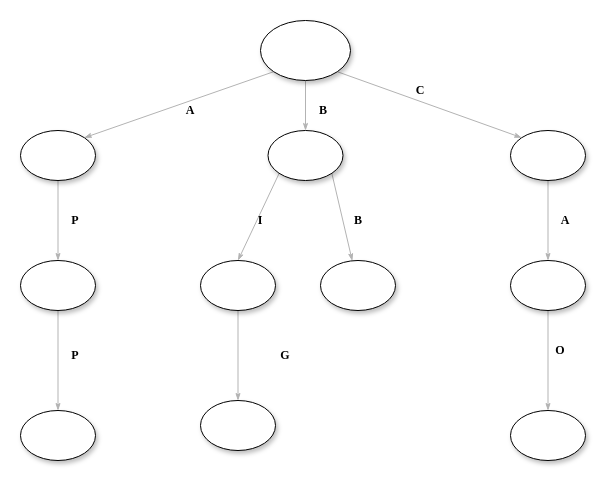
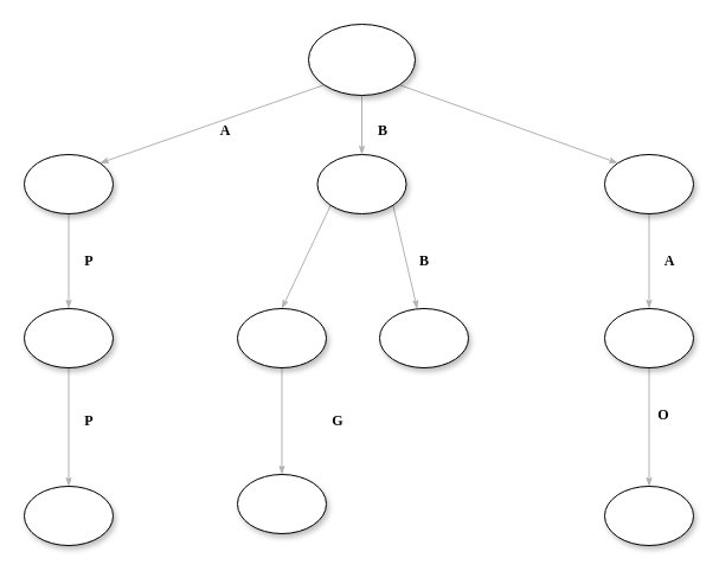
  <mxCell id="0" />
  <mxCell id="1" parent="0" />
  <mxCell id="2" style="edgeStyle=none;orthogonalLoop=1;jettySize=auto;html=1;exitX=0;exitY=1;exitDx=0;exitDy=0;entryX=1;entryY=0;entryDx=0;entryDy=0;labelBackgroundColor=none;startFill=0;startSize=5;endArrow=classicThin;endFill=1;endSize=5;strokeColor=#B3B3B3;strokeWidth=1;fontFamily=Verdana;fontSize=12;" edge="1" parent="1" source="5" target="15"><mxGeometry relative="1" as="geometry" /></mxCell>
  <mxCell id="3" style="edgeStyle=none;orthogonalLoop=1;jettySize=auto;html=1;exitX=1;exitY=1;exitDx=0;exitDy=0;entryX=0;entryY=0;entryDx=0;entryDy=0;labelBackgroundColor=none;startFill=0;startSize=5;endArrow=classicThin;endFill=1;endSize=5;strokeColor=#B3B3B3;strokeWidth=1;fontFamily=Verdana;fontSize=12;" edge="1" parent="1" source="5" target="10"><mxGeometry relative="1" as="geometry" /></mxCell>
  <mxCell id="4" style="edgeStyle=none;orthogonalLoop=1;jettySize=auto;html=1;exitX=0.5;exitY=1;exitDx=0;exitDy=0;labelBackgroundColor=none;startFill=0;startSize=5;endArrow=classicThin;endFill=1;endSize=5;strokeColor=#B3B3B3;strokeWidth=1;fontFamily=Verdana;fontSize=12;" edge="1" parent="1" source="5" target="8"><mxGeometry relative="1" as="geometry" /></mxCell>
  <mxCell id="5" value="" style="ellipse;whiteSpace=wrap;html=1;rounded=0;shadow=1;comic=0;labelBackgroundColor=none;strokeWidth=1;fontFamily=Verdana;fontSize=12;align=center;" parent="1" vertex="1"><mxGeometry x="260" y="20" width="90" height="60" as="geometry" /></mxCell>
  <mxCell id="6" style="edgeStyle=none;orthogonalLoop=1;jettySize=auto;html=1;exitX=0;exitY=1;exitDx=0;exitDy=0;entryX=0.5;entryY=0;entryDx=0;entryDy=0;labelBackgroundColor=none;startFill=0;startSize=5;endArrow=classicThin;endFill=1;endSize=5;strokeColor=#B3B3B3;strokeWidth=1;fontFamily=Verdana;fontSize=12;" edge="1" parent="1" source="8" target="25"><mxGeometry relative="1" as="geometry" /></mxCell>
  <mxCell id="7" style="edgeStyle=none;orthogonalLoop=1;jettySize=auto;html=1;exitX=1;exitY=1;exitDx=0;exitDy=0;labelBackgroundColor=none;startFill=0;startSize=5;endArrow=classicThin;endFill=1;endSize=5;strokeColor=#B3B3B3;strokeWidth=1;fontFamily=Verdana;fontSize=12;" edge="1" parent="1" source="8" target="26"><mxGeometry relative="1" as="geometry" /></mxCell>
  <mxCell id="8" value="" style="ellipse;whiteSpace=wrap;html=1;rounded=0;shadow=1;comic=0;labelBackgroundColor=none;strokeWidth=1;fontFamily=Verdana;fontSize=12;align=center;" parent="1" vertex="1"><mxGeometry x="267.5" y="130" width="75" height="50" as="geometry" /></mxCell>
  <mxCell id="9" value="" style="edgeStyle=none;rounded=1;html=1;labelBackgroundColor=none;startArrow=none;startFill=0;startSize=5;endArrow=classicThin;endFill=1;endSize=5;jettySize=auto;orthogonalLoop=1;strokeColor=#B3B3B3;strokeWidth=1;fontFamily=Verdana;fontSize=12" parent="1" source="10" target="12" edge="1"><mxGeometry relative="1" as="geometry" /></mxCell>
  <mxCell id="10" value="" style="ellipse;whiteSpace=wrap;html=1;rounded=0;shadow=1;comic=0;labelBackgroundColor=none;strokeWidth=1;fontFamily=Verdana;fontSize=12;align=center;" parent="1" vertex="1"><mxGeometry x="510" y="130" width="75" height="50" as="geometry" /></mxCell>
  <mxCell id="11" value="" style="edgeStyle=none;rounded=1;html=1;labelBackgroundColor=none;startArrow=none;startFill=0;startSize=5;endArrow=classicThin;endFill=1;endSize=5;jettySize=auto;orthogonalLoop=1;strokeColor=#B3B3B3;strokeWidth=1;fontFamily=Verdana;fontSize=12" parent="1" source="12" target="13" edge="1"><mxGeometry relative="1" as="geometry" /></mxCell>
  <mxCell id="12" value="" style="ellipse;whiteSpace=wrap;html=1;rounded=0;shadow=1;comic=0;labelBackgroundColor=none;strokeWidth=1;fontFamily=Verdana;fontSize=12;align=center;" parent="1" vertex="1"><mxGeometry x="510" y="260" width="75" height="50" as="geometry" /></mxCell>
  <mxCell id="13" value="" style="ellipse;whiteSpace=wrap;html=1;rounded=0;shadow=1;comic=0;labelBackgroundColor=none;strokeWidth=1;fontFamily=Verdana;fontSize=12;align=center;" parent="1" vertex="1"><mxGeometry x="510" y="410" width="75" height="50" as="geometry" /></mxCell>
  <mxCell id="14" value="" style="edgeStyle=none;rounded=1;html=1;labelBackgroundColor=none;startArrow=none;startFill=0;startSize=5;endArrow=classicThin;endFill=1;endSize=5;jettySize=auto;orthogonalLoop=1;strokeColor=#B3B3B3;strokeWidth=1;fontFamily=Verdana;fontSize=12" parent="1" source="15" target="17" edge="1"><mxGeometry relative="1" as="geometry" /></mxCell>
  <mxCell id="15" value="" style="ellipse;whiteSpace=wrap;html=1;rounded=0;shadow=1;comic=0;labelBackgroundColor=none;strokeWidth=1;fontFamily=Verdana;fontSize=12;align=center;" parent="1" vertex="1"><mxGeometry x="20" y="130" width="75" height="50" as="geometry" /></mxCell>
  <mxCell id="16" style="edgeStyle=none;orthogonalLoop=1;jettySize=auto;html=1;exitX=0.5;exitY=1;exitDx=0;exitDy=0;labelBackgroundColor=none;startFill=0;startSize=5;endArrow=classicThin;endFill=1;endSize=5;strokeColor=#B3B3B3;strokeWidth=1;fontFamily=Verdana;fontSize=12;" edge="1" parent="1" source="17" target="18"><mxGeometry relative="1" as="geometry" /></mxCell>
  <mxCell id="17" value="" style="ellipse;whiteSpace=wrap;html=1;rounded=0;shadow=1;comic=0;labelBackgroundColor=none;strokeWidth=1;fontFamily=Verdana;fontSize=12;align=center;" parent="1" vertex="1"><mxGeometry x="20" y="260" width="75" height="50" as="geometry" /></mxCell>
  <mxCell id="18" value="" style="ellipse;whiteSpace=wrap;html=1;rounded=0;shadow=1;comic=0;labelBackgroundColor=none;strokeWidth=1;fontFamily=Verdana;fontSize=12;align=center;" parent="1" vertex="1"><mxGeometry x="20" y="410" width="75" height="50" as="geometry" /></mxCell>
  <mxCell id="19" value="&lt;b&gt;A&lt;/b&gt;" style="text;html=1;strokeColor=none;fillColor=none;align=center;verticalAlign=middle;whiteSpace=wrap;rounded=0;fontFamily=Verdana;fontSize=12;" vertex="1" parent="1"><mxGeometry x="170" y="100" width="40" height="20" as="geometry" /></mxCell>
  <mxCell id="20" value="&lt;b&gt;B&lt;/b&gt;" style="text;html=1;strokeColor=none;fillColor=none;align=center;verticalAlign=middle;whiteSpace=wrap;rounded=0;fontFamily=Verdana;fontSize=12;" vertex="1" parent="1"><mxGeometry x="302.5" y="100" width="40" height="20" as="geometry" /></mxCell>
- <mxCell id="21" value="&lt;b&gt;C&lt;/b&gt;" style="text;html=1;strokeColor=none;fillColor=none;align=center;verticalAlign=middle;whiteSpace=wrap;rounded=0;fontFamily=Verdana;fontSize=12;" vertex="1" parent="1"><mxGeometry x="400" y="80" width="40" height="20" as="geometry" /></mxCell>
  <mxCell id="22" value="&lt;b&gt;P&lt;/b&gt;" style="text;html=1;strokeColor=none;fillColor=none;align=center;verticalAlign=middle;whiteSpace=wrap;rounded=0;fontFamily=Verdana;fontSize=12;" vertex="1" parent="1"><mxGeometry x="55" y="210" width="40" height="20" as="geometry" /></mxCell>
  <mxCell id="23" value="&lt;b&gt;P&lt;/b&gt;" style="text;html=1;strokeColor=none;fillColor=none;align=center;verticalAlign=middle;whiteSpace=wrap;rounded=0;fontFamily=Verdana;fontSize=12;" vertex="1" parent="1"><mxGeometry x="55" y="345" width="40" height="20" as="geometry" /></mxCell>
  <mxCell id="24" style="edgeStyle=none;orthogonalLoop=1;jettySize=auto;html=1;exitX=0.5;exitY=1;exitDx=0;exitDy=0;labelBackgroundColor=none;startFill=0;startSize=5;endArrow=classicThin;endFill=1;endSize=5;strokeColor=#B3B3B3;strokeWidth=1;fontFamily=Verdana;fontSize=12;" edge="1" parent="1" source="25" target="29"><mxGeometry relative="1" as="geometry" /></mxCell>
  <mxCell id="25" value="" style="ellipse;whiteSpace=wrap;html=1;rounded=0;shadow=1;comic=0;labelBackgroundColor=none;strokeWidth=1;fontFamily=Verdana;fontSize=12;align=center;" vertex="1" parent="1"><mxGeometry x="200" y="260" width="75" height="50" as="geometry" /></mxCell>
  <mxCell id="26" value="" style="ellipse;whiteSpace=wrap;html=1;rounded=0;shadow=1;comic=0;labelBackgroundColor=none;strokeWidth=1;fontFamily=Verdana;fontSize=12;align=center;" vertex="1" parent="1"><mxGeometry x="320" y="260" width="75" height="50" as="geometry" /></mxCell>
- <mxCell id="27" value="&lt;b&gt;I&lt;/b&gt;" style="text;html=1;strokeColor=none;fillColor=none;align=center;verticalAlign=middle;whiteSpace=wrap;rounded=0;fontFamily=Verdana;fontSize=12;" vertex="1" parent="1"><mxGeometry x="240" y="210" width="40" height="20" as="geometry" /></mxCell>
  <mxCell id="28" value="&lt;b&gt;B&lt;/b&gt;" style="text;html=1;strokeColor=none;fillColor=none;align=center;verticalAlign=middle;whiteSpace=wrap;rounded=0;fontFamily=Verdana;fontSize=12;" vertex="1" parent="1"><mxGeometry x="337.5" y="210" width="40" height="20" as="geometry" /></mxCell>
  <mxCell id="29" value="" style="ellipse;whiteSpace=wrap;html=1;rounded=0;shadow=1;comic=0;labelBackgroundColor=none;strokeWidth=1;fontFamily=Verdana;fontSize=12;align=center;" vertex="1" parent="1"><mxGeometry x="200" y="400" width="75" height="50" as="geometry" /></mxCell>
  <mxCell id="30" value="&lt;b&gt;G&lt;/b&gt;" style="text;html=1;strokeColor=none;fillColor=none;align=center;verticalAlign=middle;whiteSpace=wrap;rounded=0;fontFamily=Verdana;fontSize=12;" vertex="1" parent="1"><mxGeometry x="265" y="345" width="40" height="20" as="geometry" /></mxCell>
  <mxCell id="31" value="&lt;b&gt;A&lt;/b&gt;" style="text;html=1;strokeColor=none;fillColor=none;align=center;verticalAlign=middle;whiteSpace=wrap;rounded=0;fontFamily=Verdana;fontSize=12;" vertex="1" parent="1"><mxGeometry x="545" y="210" width="40" height="20" as="geometry" /></mxCell>
  <mxCell id="32" value="&lt;b&gt;O&lt;/b&gt;" style="text;html=1;strokeColor=none;fillColor=none;align=center;verticalAlign=middle;whiteSpace=wrap;rounded=0;fontFamily=Verdana;fontSize=12;" vertex="1" parent="1"><mxGeometry x="540" y="340" width="40" height="20" as="geometry" /></mxCell>
